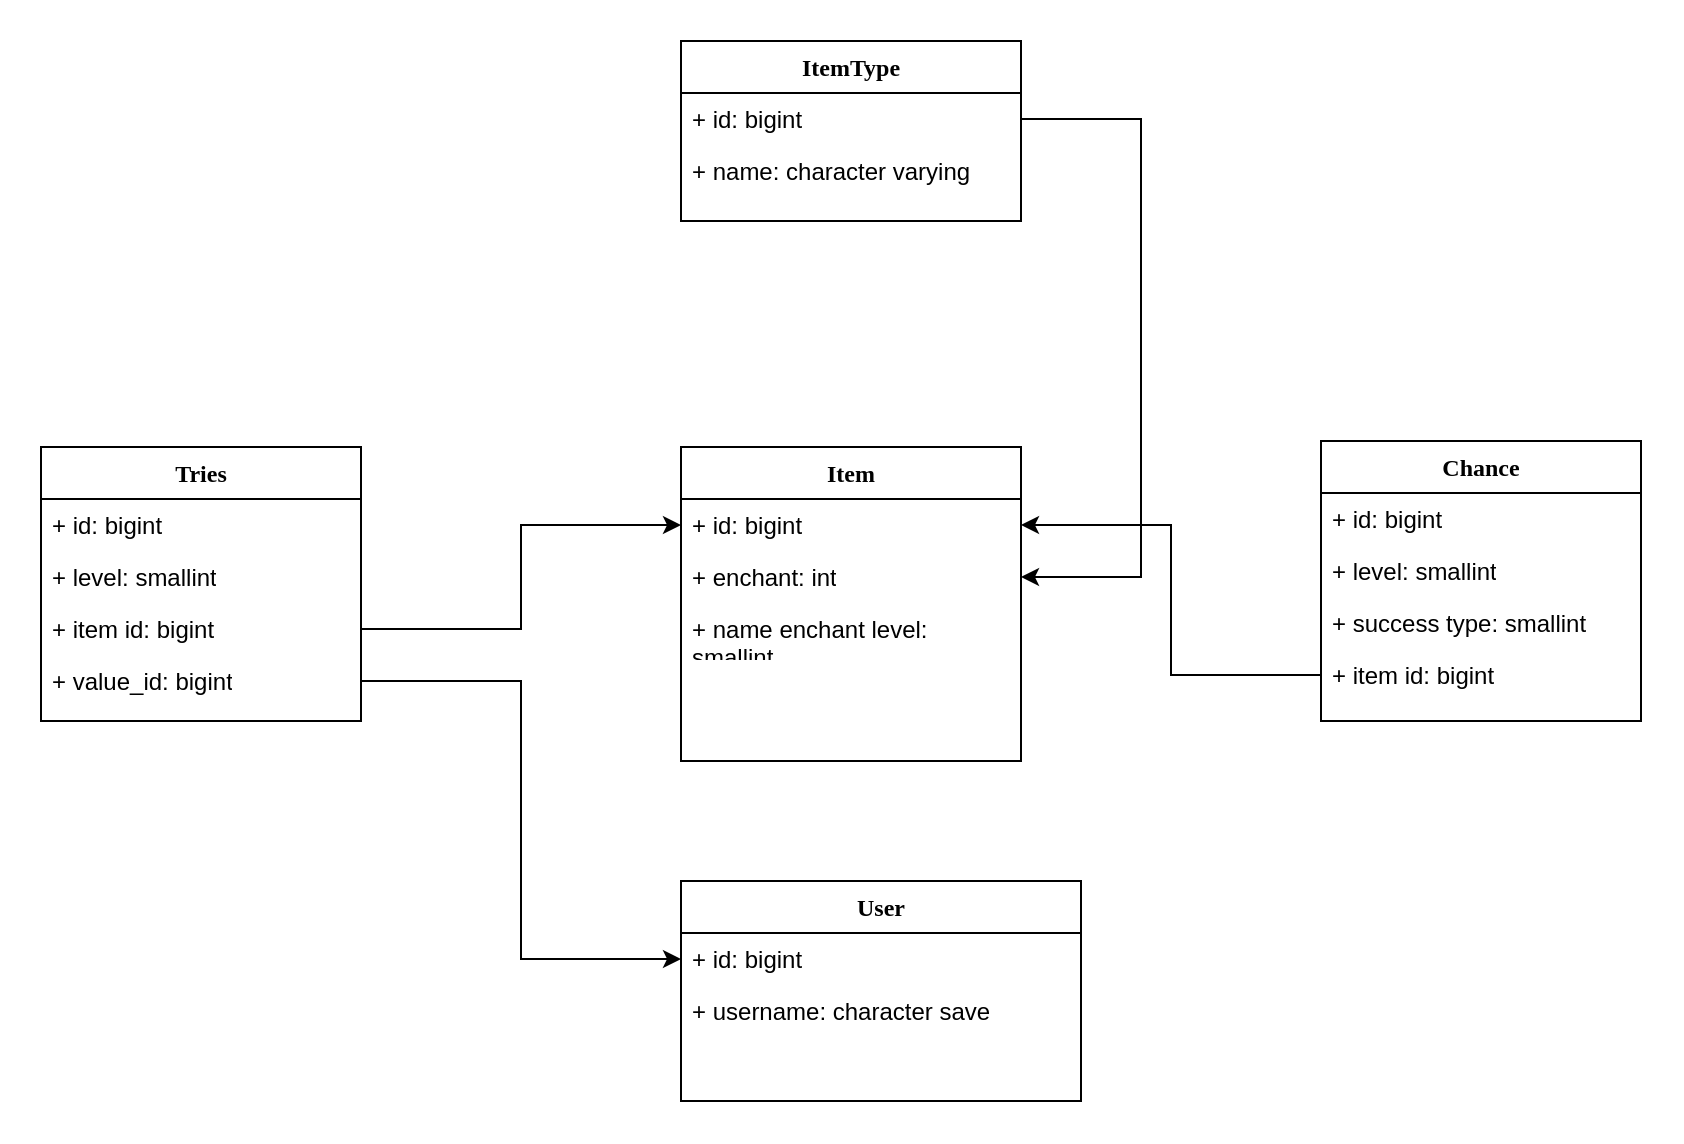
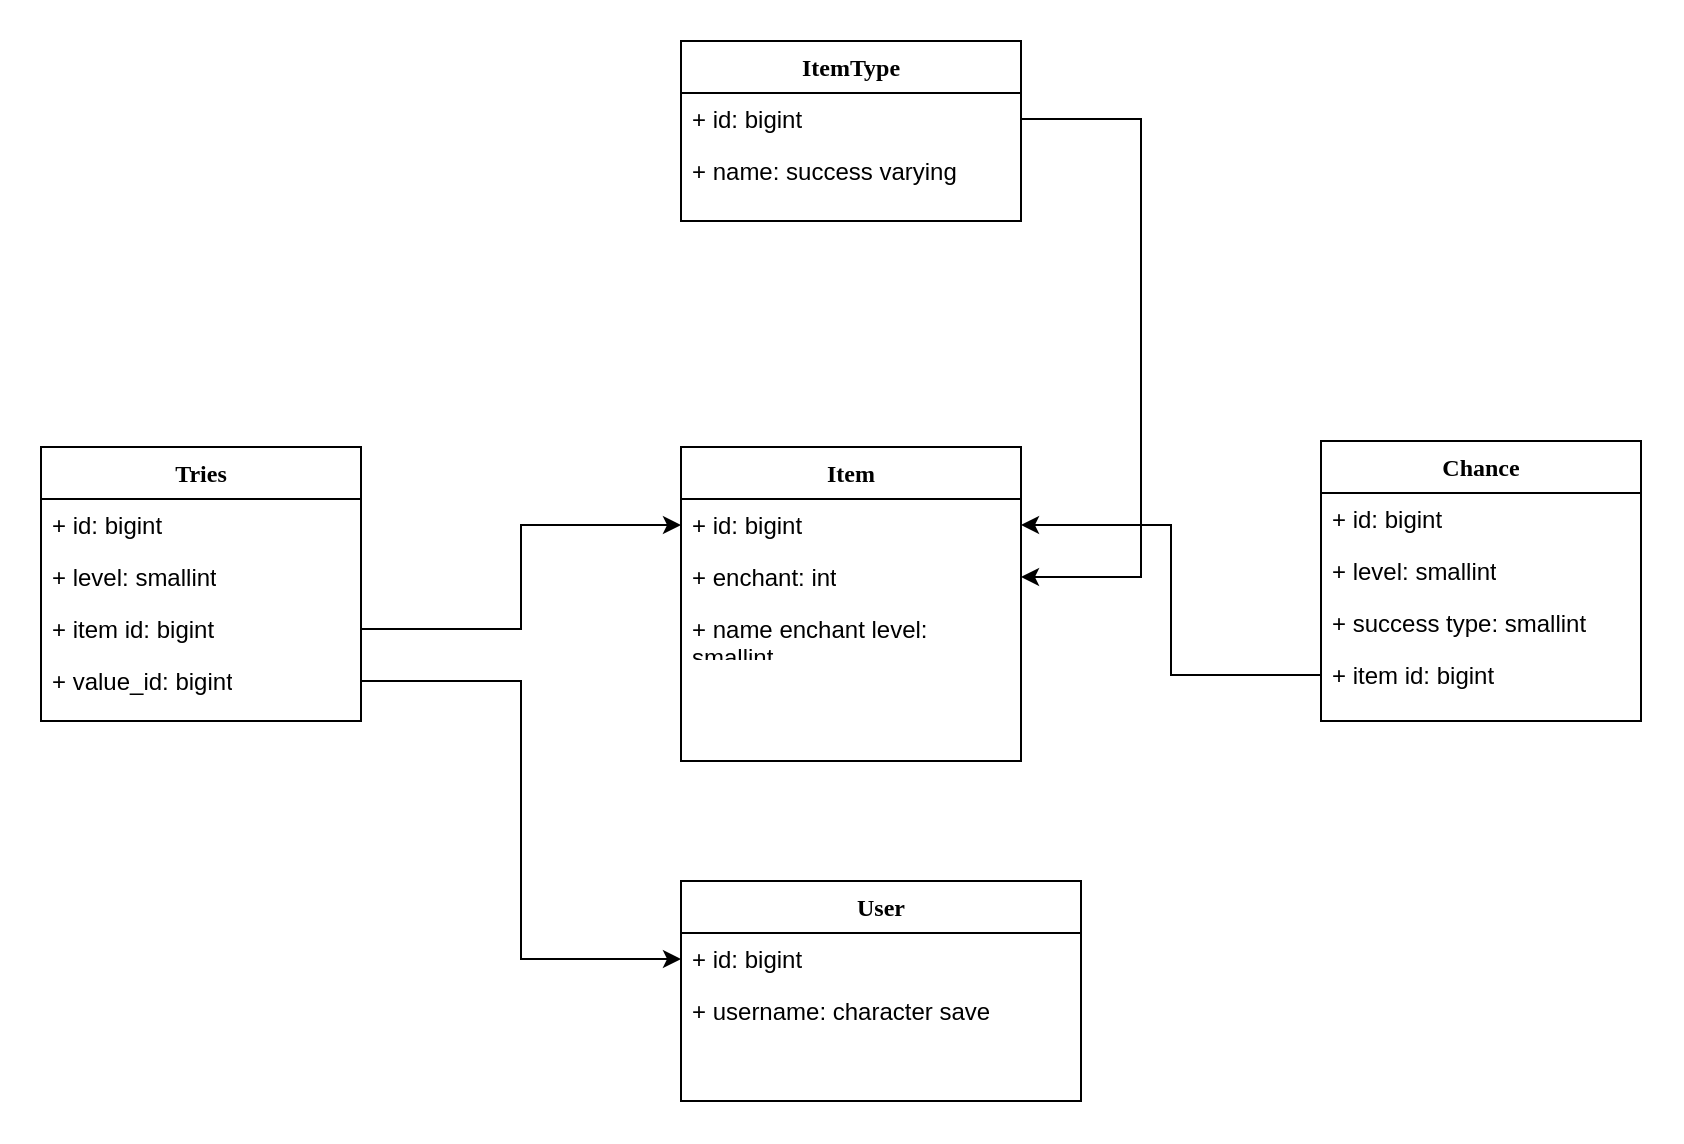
  <mxCell id="0" />
  <mxCell id="1" parent="0" />
  <mxCell id="2" value="Item" style="swimlane;html=1;fontStyle=1;align=center;verticalAlign=top;childLayout=stackLayout;horizontal=1;startSize=26;horizontalStack=0;resizeParent=1;resizeLast=0;collapsible=1;marginBottom=0;swimlaneFillColor=#ffffff;rounded=0;shadow=0;comic=0;labelBackgroundColor=none;strokeWidth=1;fillColor=none;fontFamily=Verdana;fontSize=12" parent="1" vertex="1"><mxGeometry x="340" y="223" width="170" height="157" as="geometry" /></mxCell>
  <mxCell id="3" value="+ id: bigint" style="text;html=1;strokeColor=none;fillColor=none;align=left;verticalAlign=top;spacingLeft=4;spacingRight=4;whiteSpace=wrap;overflow=hidden;rotatable=0;points=[[0,0.5],[1,0.5]];portConstraint=eastwest;" parent="2" vertex="1"><mxGeometry y="26" width="170" height="26" as="geometry" /></mxCell>
  <mxCell id="4" value="+ enchant: int" style="text;html=1;strokeColor=none;fillColor=none;align=left;verticalAlign=top;spacingLeft=4;spacingRight=4;whiteSpace=wrap;overflow=hidden;rotatable=0;points=[[0,0.5],[1,0.5]];portConstraint=eastwest;" parent="2" vertex="1"><mxGeometry y="52" width="170" height="26" as="geometry" /></mxCell>
  <mxCell id="5" value="+ name enchant level: smallint" style="text;html=1;strokeColor=none;fillColor=none;align=left;verticalAlign=top;spacingLeft=4;spacingRight=4;whiteSpace=wrap;overflow=hidden;rotatable=0;points=[[0,0.5],[1,0.5]];portConstraint=eastwest;" parent="2" vertex="1"><mxGeometry y="78" width="170" height="26" as="geometry" /></mxCell>
  <mxCell id="6" value="ItemType" style="swimlane;html=1;fontStyle=1;align=center;verticalAlign=top;childLayout=stackLayout;horizontal=1;startSize=26;horizontalStack=0;resizeParent=1;resizeLast=0;collapsible=1;marginBottom=0;swimlaneFillColor=#ffffff;rounded=0;shadow=0;comic=0;labelBackgroundColor=none;strokeWidth=1;fillColor=none;fontFamily=Verdana;fontSize=12" parent="1" vertex="1"><mxGeometry x="340" y="20" width="170" height="90" as="geometry" /></mxCell>
  <mxCell id="7" value="+ id: bigint" style="text;html=1;strokeColor=none;fillColor=none;align=left;verticalAlign=top;spacingLeft=4;spacingRight=4;whiteSpace=wrap;overflow=hidden;rotatable=0;points=[[0,0.5],[1,0.5]];portConstraint=eastwest;" parent="6" vertex="1"><mxGeometry y="26" width="170" height="26" as="geometry" /></mxCell>
- <mxCell id="8" value="+ name: character varying" style="text;html=1;strokeColor=none;fillColor=none;align=left;verticalAlign=top;spacingLeft=4;spacingRight=4;whiteSpace=wrap;overflow=hidden;rotatable=0;points=[[0,0.5],[1,0.5]];portConstraint=eastwest;" parent="6" vertex="1"><mxGeometry y="52" width="170" height="26" as="geometry" /></mxCell>
+ <mxCell id="8" value="+ name: success varying" style="text;html=1;strokeColor=none;fillColor=none;align=left;verticalAlign=top;spacingLeft=4;spacingRight=4;whiteSpace=wrap;overflow=hidden;rotatable=0;points=[[0,0.5],[1,0.5]];portConstraint=eastwest;" parent="6" vertex="1"><mxGeometry y="52" width="170" height="26" as="geometry" /></mxCell>
  <mxCell id="9" value="Chance" style="swimlane;html=1;fontStyle=1;align=center;verticalAlign=top;childLayout=stackLayout;horizontal=1;startSize=26;horizontalStack=0;resizeParent=1;resizeLast=0;collapsible=1;marginBottom=0;swimlaneFillColor=#ffffff;rounded=0;shadow=0;comic=0;labelBackgroundColor=none;strokeWidth=1;fillColor=none;fontFamily=Verdana;fontSize=12" parent="1" vertex="1"><mxGeometry x="660" y="220" width="160" height="140" as="geometry" /></mxCell>
  <mxCell id="10" value="+ id: bigint" style="text;html=1;strokeColor=none;fillColor=none;align=left;verticalAlign=top;spacingLeft=4;spacingRight=4;whiteSpace=wrap;overflow=hidden;rotatable=0;points=[[0,0.5],[1,0.5]];portConstraint=eastwest;" parent="9" vertex="1"><mxGeometry y="26" width="160" height="26" as="geometry" /></mxCell>
  <mxCell id="11" value="+ level: smallint" style="text;html=1;strokeColor=none;fillColor=none;align=left;verticalAlign=top;spacingLeft=4;spacingRight=4;whiteSpace=wrap;overflow=hidden;rotatable=0;points=[[0,0.5],[1,0.5]];portConstraint=eastwest;" parent="9" vertex="1"><mxGeometry y="52" width="160" height="26" as="geometry" /></mxCell>
  <mxCell id="12" value="+ success type: smallint" style="text;html=1;strokeColor=none;fillColor=none;align=left;verticalAlign=top;spacingLeft=4;spacingRight=4;whiteSpace=wrap;overflow=hidden;rotatable=0;points=[[0,0.5],[1,0.5]];portConstraint=eastwest;" parent="9" vertex="1"><mxGeometry y="78" width="160" height="26" as="geometry" /></mxCell>
  <mxCell id="13" value="+ item id: bigint" style="text;html=1;strokeColor=none;fillColor=none;align=left;verticalAlign=top;spacingLeft=4;spacingRight=4;whiteSpace=wrap;overflow=hidden;rotatable=0;points=[[0,0.5],[1,0.5]];portConstraint=eastwest;" parent="9" vertex="1"><mxGeometry y="104" width="160" height="26" as="geometry" /></mxCell>
  <mxCell id="14" value="Tries" style="swimlane;html=1;fontStyle=1;align=center;verticalAlign=top;childLayout=stackLayout;horizontal=1;startSize=26;horizontalStack=0;resizeParent=1;resizeLast=0;collapsible=1;marginBottom=0;swimlaneFillColor=#ffffff;rounded=0;shadow=0;comic=0;labelBackgroundColor=none;strokeWidth=1;fillColor=none;fontFamily=Verdana;fontSize=12" parent="1" vertex="1"><mxGeometry x="20" y="223" width="160" height="137" as="geometry" /></mxCell>
  <mxCell id="15" value="+ id: bigint" style="text;html=1;strokeColor=none;fillColor=none;align=left;verticalAlign=top;spacingLeft=4;spacingRight=4;whiteSpace=wrap;overflow=hidden;rotatable=0;points=[[0,0.5],[1,0.5]];portConstraint=eastwest;" parent="14" vertex="1"><mxGeometry y="26" width="160" height="26" as="geometry" /></mxCell>
  <mxCell id="16" value="+ level: smallint" style="text;html=1;strokeColor=none;fillColor=none;align=left;verticalAlign=top;spacingLeft=4;spacingRight=4;whiteSpace=wrap;overflow=hidden;rotatable=0;points=[[0,0.5],[1,0.5]];portConstraint=eastwest;" parent="14" vertex="1"><mxGeometry y="52" width="160" height="26" as="geometry" /></mxCell>
  <mxCell id="17" value="+ item id: bigint" style="text;html=1;strokeColor=none;fillColor=none;align=left;verticalAlign=top;spacingLeft=4;spacingRight=4;whiteSpace=wrap;overflow=hidden;rotatable=0;points=[[0,0.5],[1,0.5]];portConstraint=eastwest;" parent="14" vertex="1"><mxGeometry y="78" width="160" height="26" as="geometry" /></mxCell>
  <mxCell id="18" value="+ value_id: bigint" style="text;html=1;strokeColor=none;fillColor=none;align=left;verticalAlign=top;spacingLeft=4;spacingRight=4;whiteSpace=wrap;overflow=hidden;rotatable=0;points=[[0,0.5],[1,0.5]];portConstraint=eastwest;" parent="14" vertex="1"><mxGeometry y="104" width="160" height="26" as="geometry" /></mxCell>
  <mxCell id="19" value="User" style="swimlane;html=1;fontStyle=1;align=center;verticalAlign=top;childLayout=stackLayout;horizontal=1;startSize=26;horizontalStack=0;resizeParent=1;resizeLast=0;collapsible=1;marginBottom=0;swimlaneFillColor=#ffffff;rounded=0;shadow=0;comic=0;labelBackgroundColor=none;strokeWidth=1;fillColor=none;fontFamily=Verdana;fontSize=12" parent="1" vertex="1"><mxGeometry x="340" y="440" width="200" height="110" as="geometry" /></mxCell>
  <mxCell id="20" value="+ id: bigint" style="text;html=1;strokeColor=none;fillColor=none;align=left;verticalAlign=top;spacingLeft=4;spacingRight=4;whiteSpace=wrap;overflow=hidden;rotatable=0;points=[[0,0.5],[1,0.5]];portConstraint=eastwest;" parent="19" vertex="1"><mxGeometry y="26" width="200" height="26" as="geometry" /></mxCell>
  <mxCell id="21" value="+ username: character save" style="text;html=1;strokeColor=none;fillColor=none;align=left;verticalAlign=top;spacingLeft=4;spacingRight=4;whiteSpace=wrap;overflow=hidden;rotatable=0;points=[[0,0.5],[1,0.5]];portConstraint=eastwest;" parent="19" vertex="1"><mxGeometry y="52" width="200" height="26" as="geometry" /></mxCell>
  <mxCell id="22" style="edgeStyle=orthogonalEdgeStyle;rounded=0;orthogonalLoop=1;jettySize=auto;html=1;exitX=1;exitY=0.5;exitDx=0;exitDy=0;entryX=0;entryY=0.5;entryDx=0;entryDy=0;" edge="1" parent="1" source="18" target="20"><mxGeometry relative="1" as="geometry" /></mxCell>
  <mxCell id="23" style="edgeStyle=orthogonalEdgeStyle;rounded=0;orthogonalLoop=1;jettySize=auto;html=1;exitX=1;exitY=0.5;exitDx=0;exitDy=0;entryX=0;entryY=0.5;entryDx=0;entryDy=0;" edge="1" parent="1" source="17" target="3"><mxGeometry relative="1" as="geometry" /></mxCell>
  <mxCell id="24" style="edgeStyle=orthogonalEdgeStyle;rounded=0;orthogonalLoop=1;jettySize=auto;html=1;exitX=0;exitY=0.5;exitDx=0;exitDy=0;entryX=1;entryY=0.5;entryDx=0;entryDy=0;" edge="1" parent="1" source="13" target="3"><mxGeometry relative="1" as="geometry" /></mxCell>
  <mxCell id="25" style="edgeStyle=orthogonalEdgeStyle;rounded=0;orthogonalLoop=1;jettySize=auto;html=1;exitX=1;exitY=0.5;exitDx=0;exitDy=0;entryX=1;entryY=0.5;entryDx=0;entryDy=0;" edge="1" parent="1" source="7" target="4"><mxGeometry relative="1" as="geometry"><Array as="points"><mxPoint x="570" y="59" /><mxPoint x="570" y="288" /></Array></mxGeometry></mxCell>
